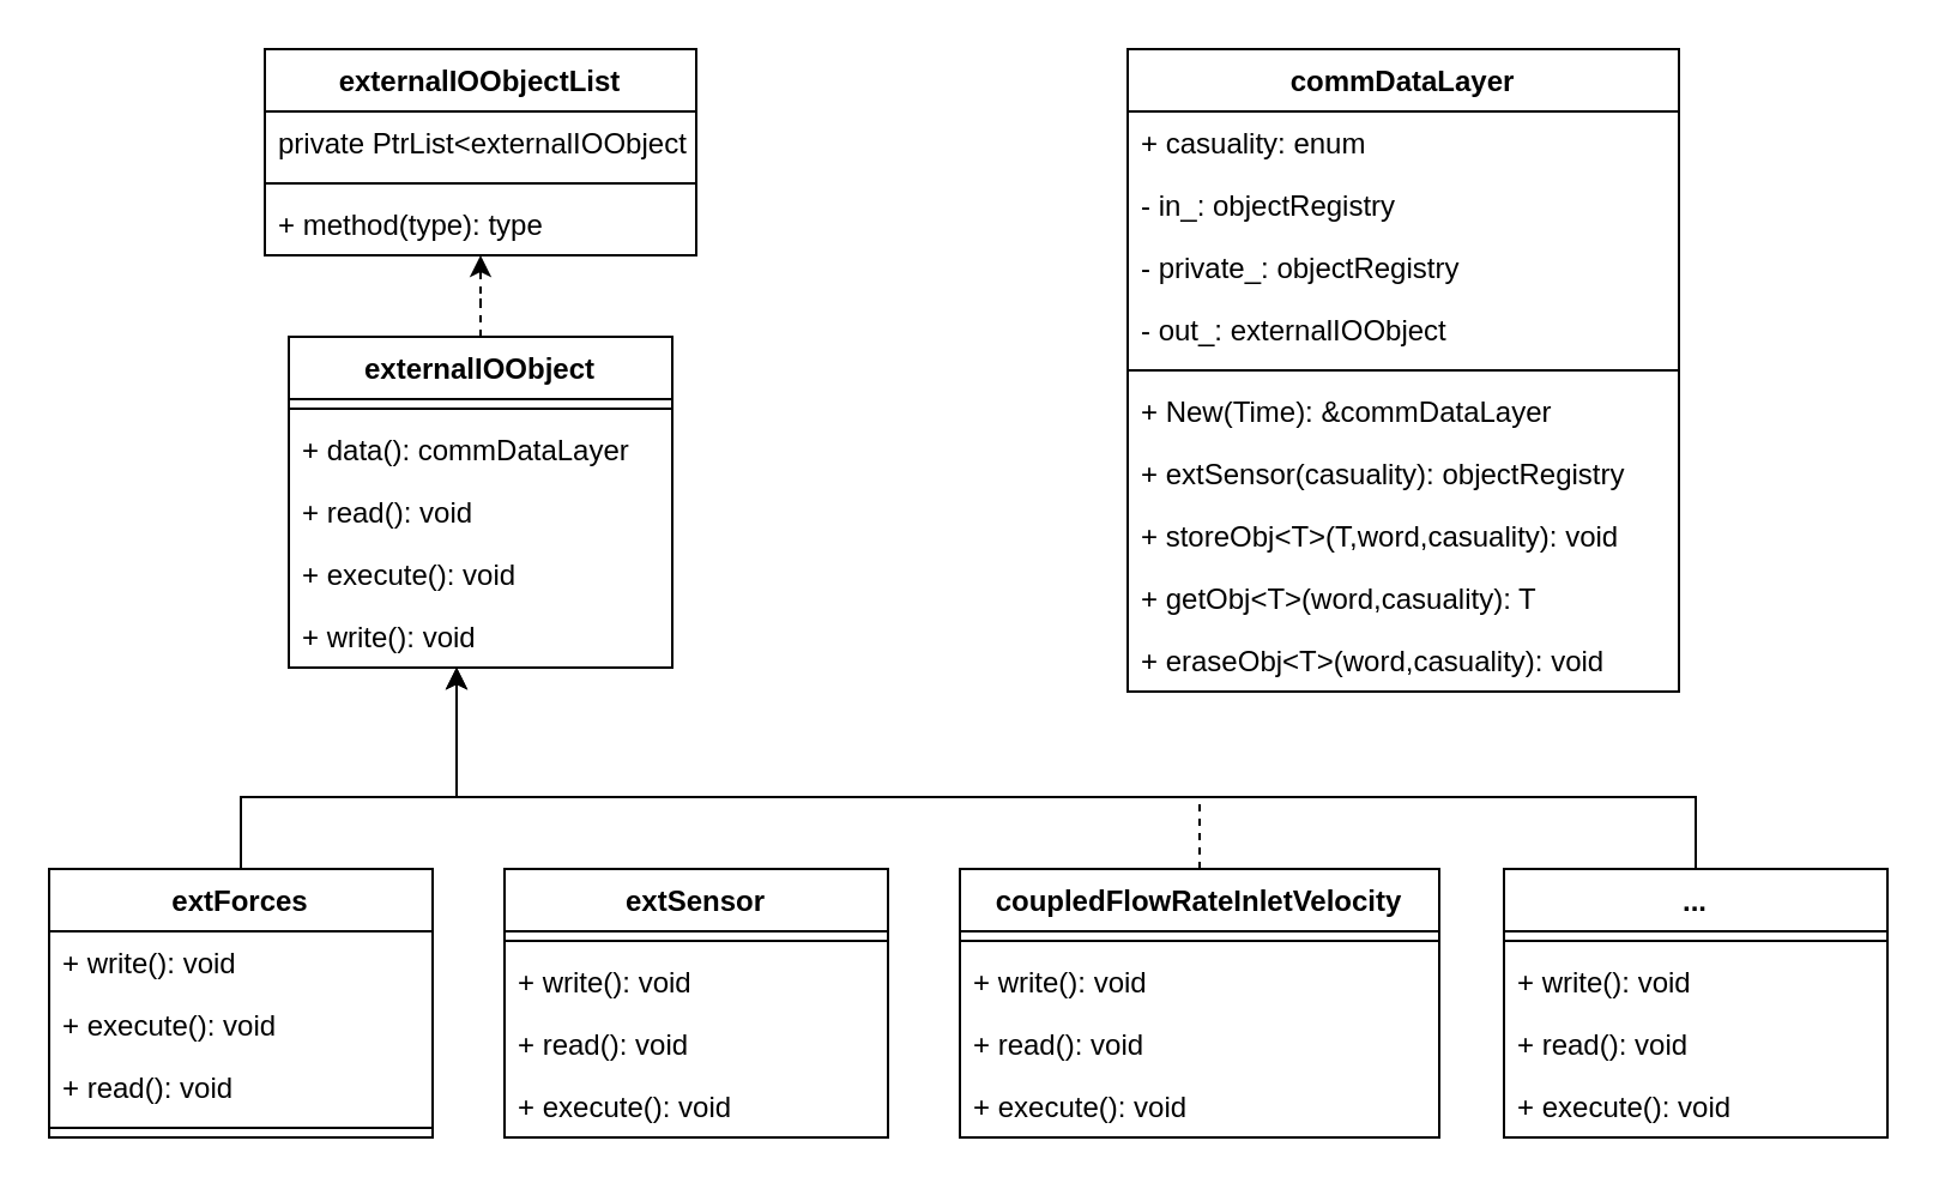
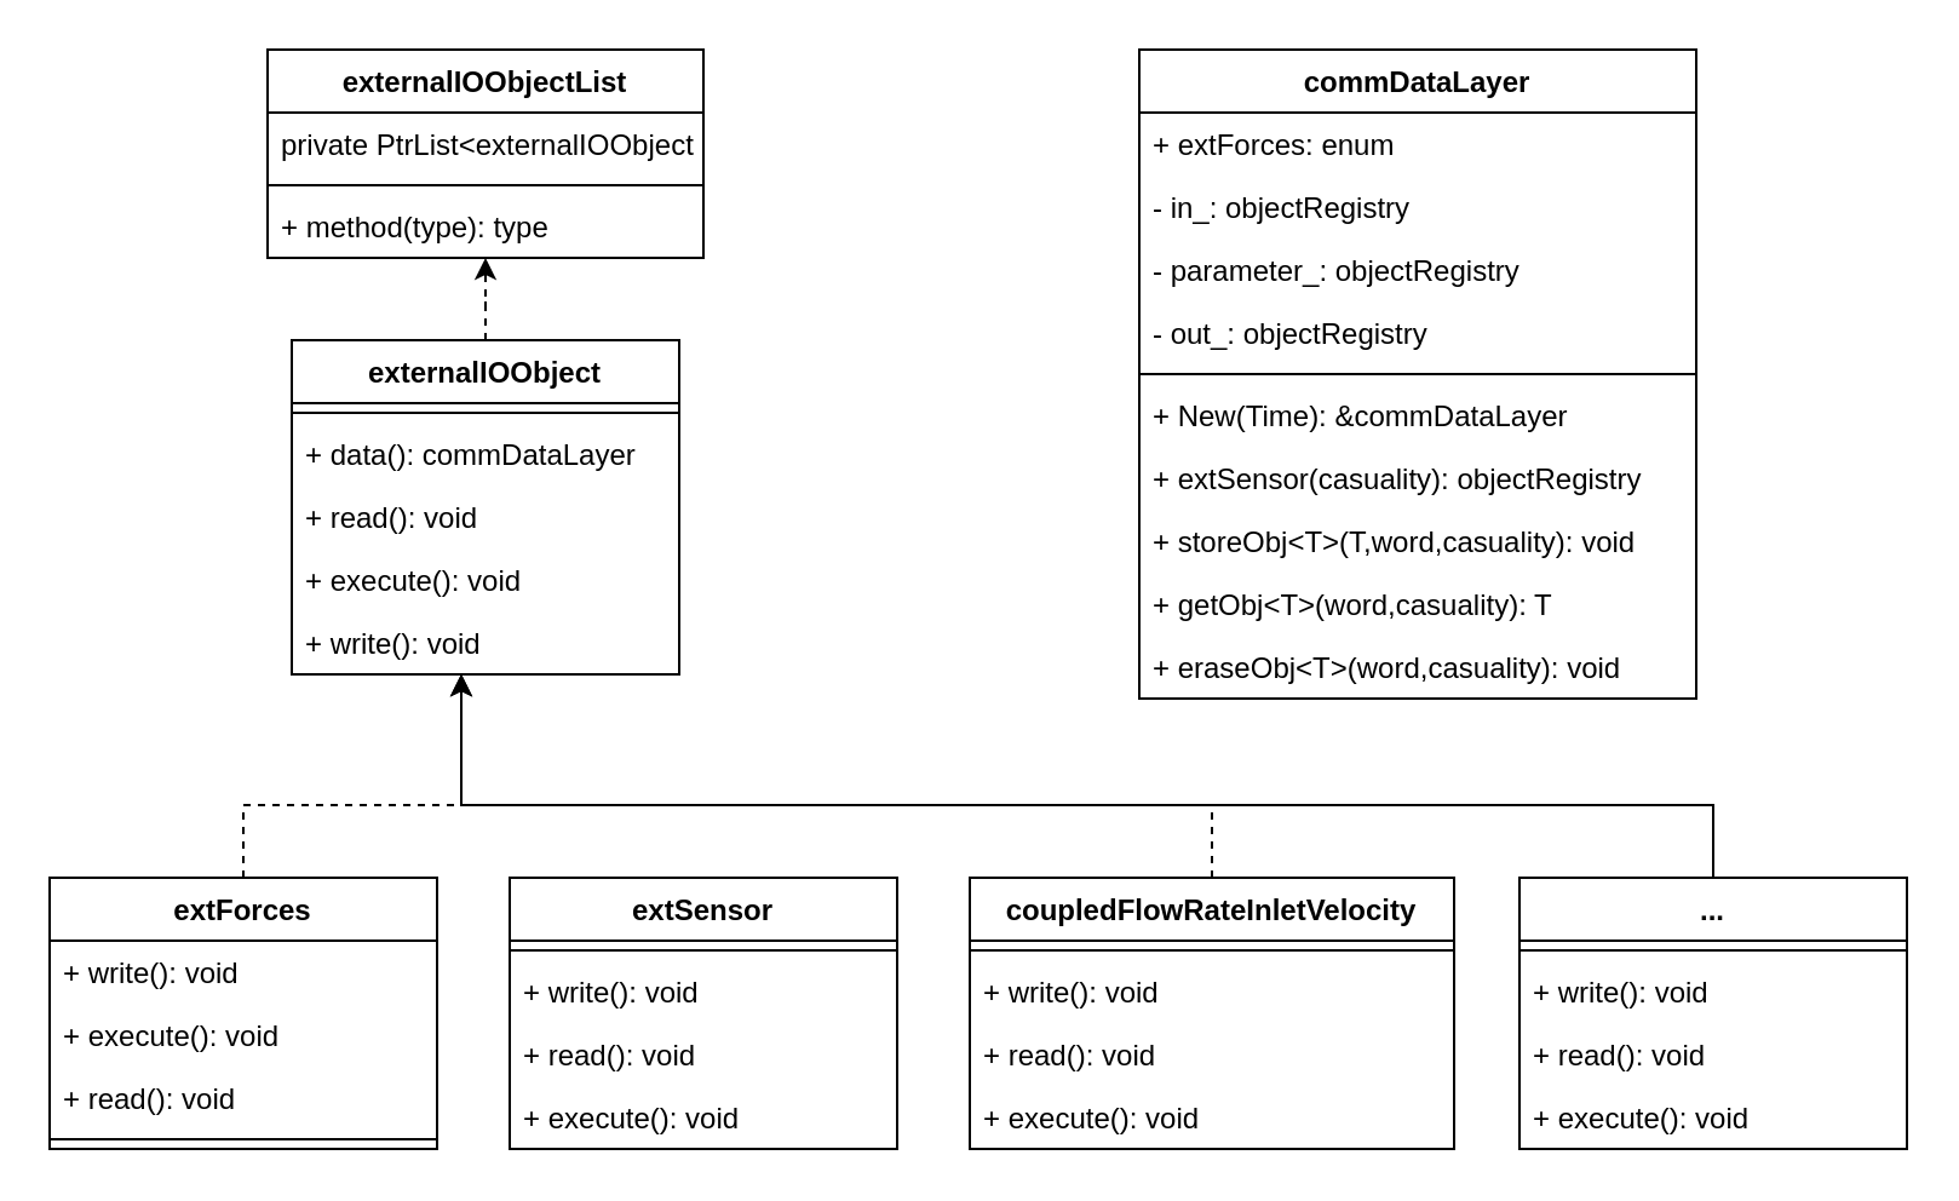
  <mxCell id="0" />
  <mxCell id="1" parent="0" />
  <mxCell id="2" style="edgeStyle=orthogonalEdgeStyle;rounded=0;orthogonalLoop=1;jettySize=auto;html=1;dashed=1;" edge="1" parent="1" source="3" target="9"><mxGeometry relative="1" as="geometry" /></mxCell>
  <mxCell id="3" value="externalIOObject" style="swimlane;fontStyle=1;align=center;verticalAlign=top;childLayout=stackLayout;horizontal=1;startSize=26;horizontalStack=0;resizeParent=1;resizeParentMax=0;resizeLast=0;collapsible=1;marginBottom=0;" vertex="1" parent="1"><mxGeometry x="120" y="140" width="160" height="138" as="geometry" /></mxCell>
  <mxCell id="4" value="" style="line;strokeWidth=1;fillColor=none;align=left;verticalAlign=middle;spacingTop=-1;spacingLeft=3;spacingRight=3;rotatable=0;labelPosition=right;points=[];portConstraint=eastwest;strokeColor=inherit;" vertex="1" parent="3"><mxGeometry y="26" width="160" height="8" as="geometry" /></mxCell>
  <mxCell id="5" value="+ data(): commDataLayer" style="text;strokeColor=none;fillColor=none;align=left;verticalAlign=top;spacingLeft=4;spacingRight=4;overflow=hidden;rotatable=0;points=[[0,0.5],[1,0.5]];portConstraint=eastwest;" vertex="1" parent="3"><mxGeometry y="34" width="160" height="26" as="geometry" /></mxCell>
  <mxCell id="6" value="+ read(): void" style="text;strokeColor=none;fillColor=none;align=left;verticalAlign=top;spacingLeft=4;spacingRight=4;overflow=hidden;rotatable=0;points=[[0,0.5],[1,0.5]];portConstraint=eastwest;" vertex="1" parent="3"><mxGeometry y="60" width="160" height="26" as="geometry" /></mxCell>
  <mxCell id="7" value="+ execute(): void" style="text;strokeColor=none;fillColor=none;align=left;verticalAlign=top;spacingLeft=4;spacingRight=4;overflow=hidden;rotatable=0;points=[[0,0.5],[1,0.5]];portConstraint=eastwest;" vertex="1" parent="3"><mxGeometry y="86" width="160" height="26" as="geometry" /></mxCell>
  <mxCell id="8" value="+ write(): void" style="text;strokeColor=none;fillColor=none;align=left;verticalAlign=top;spacingLeft=4;spacingRight=4;overflow=hidden;rotatable=0;points=[[0,0.5],[1,0.5]];portConstraint=eastwest;" vertex="1" parent="3"><mxGeometry y="112" width="160" height="26" as="geometry" /></mxCell>
  <mxCell id="9" value="externalIOObjectList" style="swimlane;fontStyle=1;align=center;verticalAlign=top;childLayout=stackLayout;horizontal=1;startSize=26;horizontalStack=0;resizeParent=1;resizeParentMax=0;resizeLast=0;collapsible=1;marginBottom=0;" vertex="1" parent="1"><mxGeometry x="110" y="20" width="180" height="86" as="geometry" /></mxCell>
  <mxCell id="10" value="private PtrList&lt;externalIOObject&gt;" style="text;strokeColor=none;fillColor=none;align=left;verticalAlign=top;spacingLeft=4;spacingRight=4;overflow=hidden;rotatable=0;points=[[0,0.5],[1,0.5]];portConstraint=eastwest;" vertex="1" parent="9"><mxGeometry y="26" width="180" height="26" as="geometry" /></mxCell>
  <mxCell id="11" value="" style="line;strokeWidth=1;fillColor=none;align=left;verticalAlign=middle;spacingTop=-1;spacingLeft=3;spacingRight=3;rotatable=0;labelPosition=right;points=[];portConstraint=eastwest;strokeColor=inherit;" vertex="1" parent="9"><mxGeometry y="52" width="180" height="8" as="geometry" /></mxCell>
  <mxCell id="12" value="+ method(type): type" style="text;strokeColor=none;fillColor=none;align=left;verticalAlign=top;spacingLeft=4;spacingRight=4;overflow=hidden;rotatable=0;points=[[0,0.5],[1,0.5]];portConstraint=eastwest;" vertex="1" parent="9"><mxGeometry y="60" width="180" height="26" as="geometry" /></mxCell>
- <mxCell id="13" style="edgeStyle=orthogonalEdgeStyle;rounded=0;orthogonalLoop=1;jettySize=auto;html=1;" edge="1" parent="1" source="14" target="3"><mxGeometry relative="1" as="geometry"><Array as="points"><mxPoint x="100" y="332" /><mxPoint x="190" y="332" /></Array></mxGeometry></mxCell>
+ <mxCell id="13" style="edgeStyle=orthogonalEdgeStyle;rounded=0;orthogonalLoop=1;jettySize=auto;html=1;dashed=1;" edge="1" parent="1" source="14" target="3"><mxGeometry relative="1" as="geometry"><Array as="points"><mxPoint x="100" y="332" /><mxPoint x="190" y="332" /></Array></mxGeometry></mxCell>
  <mxCell id="14" value="extForces" style="swimlane;fontStyle=1;align=center;verticalAlign=top;childLayout=stackLayout;horizontal=1;startSize=26;horizontalStack=0;resizeParent=1;resizeParentMax=0;resizeLast=0;collapsible=1;marginBottom=0;" vertex="1" parent="1"><mxGeometry x="20" y="362" width="160" height="112" as="geometry" /></mxCell>
  <mxCell id="15" value="+ write(): void" style="text;strokeColor=none;fillColor=none;align=left;verticalAlign=top;spacingLeft=4;spacingRight=4;overflow=hidden;rotatable=0;points=[[0,0.5],[1,0.5]];portConstraint=eastwest;" vertex="1" parent="14"><mxGeometry y="26" width="160" height="26" as="geometry" /></mxCell>
  <mxCell id="16" value="+ execute(): void" style="text;strokeColor=none;fillColor=none;align=left;verticalAlign=top;spacingLeft=4;spacingRight=4;overflow=hidden;rotatable=0;points=[[0,0.5],[1,0.5]];portConstraint=eastwest;" vertex="1" parent="14"><mxGeometry y="52" width="160" height="26" as="geometry" /></mxCell>
  <mxCell id="17" value="+ read(): void" style="text;strokeColor=none;fillColor=none;align=left;verticalAlign=top;spacingLeft=4;spacingRight=4;overflow=hidden;rotatable=0;points=[[0,0.5],[1,0.5]];portConstraint=eastwest;" vertex="1" parent="14"><mxGeometry y="78" width="160" height="26" as="geometry" /></mxCell>
  <mxCell id="18" value="" style="line;strokeWidth=1;fillColor=none;align=left;verticalAlign=middle;spacingTop=-1;spacingLeft=3;spacingRight=3;rotatable=0;labelPosition=right;points=[];portConstraint=eastwest;strokeColor=inherit;" vertex="1" parent="14"><mxGeometry y="104" width="160" height="8" as="geometry" /></mxCell>
  <mxCell id="19" value="extSensor" style="swimlane;fontStyle=1;align=center;verticalAlign=top;childLayout=stackLayout;horizontal=1;startSize=26;horizontalStack=0;resizeParent=1;resizeParentMax=0;resizeLast=0;collapsible=1;marginBottom=0;" vertex="1" parent="1"><mxGeometry x="210" y="362" width="160" height="112" as="geometry" /></mxCell>
  <mxCell id="20" value="" style="line;strokeWidth=1;fillColor=none;align=left;verticalAlign=middle;spacingTop=-1;spacingLeft=3;spacingRight=3;rotatable=0;labelPosition=right;points=[];portConstraint=eastwest;strokeColor=inherit;" vertex="1" parent="19"><mxGeometry y="26" width="160" height="8" as="geometry" /></mxCell>
  <mxCell id="21" value="+ write(): void" style="text;strokeColor=none;fillColor=none;align=left;verticalAlign=top;spacingLeft=4;spacingRight=4;overflow=hidden;rotatable=0;points=[[0,0.5],[1,0.5]];portConstraint=eastwest;" vertex="1" parent="19"><mxGeometry y="34" width="160" height="26" as="geometry" /></mxCell>
  <mxCell id="22" value="+ read(): void" style="text;strokeColor=none;fillColor=none;align=left;verticalAlign=top;spacingLeft=4;spacingRight=4;overflow=hidden;rotatable=0;points=[[0,0.5],[1,0.5]];portConstraint=eastwest;" vertex="1" parent="19"><mxGeometry y="60" width="160" height="26" as="geometry" /></mxCell>
  <mxCell id="23" value="+ execute(): void" style="text;strokeColor=none;fillColor=none;align=left;verticalAlign=top;spacingLeft=4;spacingRight=4;overflow=hidden;rotatable=0;points=[[0,0.5],[1,0.5]];portConstraint=eastwest;" vertex="1" parent="19"><mxGeometry y="86" width="160" height="26" as="geometry" /></mxCell>
  <mxCell id="24" style="edgeStyle=orthogonalEdgeStyle;rounded=0;orthogonalLoop=1;jettySize=auto;html=1;dashed=1;" edge="1" parent="1" source="25" target="3"><mxGeometry relative="1" as="geometry"><Array as="points"><mxPoint x="500" y="332" /><mxPoint x="190" y="332" /></Array></mxGeometry></mxCell>
  <mxCell id="25" value="coupledFlowRateInletVelocity" style="swimlane;fontStyle=1;align=center;verticalAlign=top;childLayout=stackLayout;horizontal=1;startSize=26;horizontalStack=0;resizeParent=1;resizeParentMax=0;resizeLast=0;collapsible=1;marginBottom=0;" vertex="1" parent="1"><mxGeometry x="400" y="362" width="200" height="112" as="geometry" /></mxCell>
  <mxCell id="26" value="" style="line;strokeWidth=1;fillColor=none;align=left;verticalAlign=middle;spacingTop=-1;spacingLeft=3;spacingRight=3;rotatable=0;labelPosition=right;points=[];portConstraint=eastwest;strokeColor=inherit;" vertex="1" parent="25"><mxGeometry y="26" width="200" height="8" as="geometry" /></mxCell>
  <mxCell id="27" value="+ write(): void" style="text;strokeColor=none;fillColor=none;align=left;verticalAlign=top;spacingLeft=4;spacingRight=4;overflow=hidden;rotatable=0;points=[[0,0.5],[1,0.5]];portConstraint=eastwest;" vertex="1" parent="25"><mxGeometry y="34" width="200" height="26" as="geometry" /></mxCell>
  <mxCell id="28" value="+ read(): void" style="text;strokeColor=none;fillColor=none;align=left;verticalAlign=top;spacingLeft=4;spacingRight=4;overflow=hidden;rotatable=0;points=[[0,0.5],[1,0.5]];portConstraint=eastwest;" vertex="1" parent="25"><mxGeometry y="60" width="200" height="26" as="geometry" /></mxCell>
  <mxCell id="29" value="+ execute(): void" style="text;strokeColor=none;fillColor=none;align=left;verticalAlign=top;spacingLeft=4;spacingRight=4;overflow=hidden;rotatable=0;points=[[0,0.5],[1,0.5]];portConstraint=eastwest;" vertex="1" parent="25"><mxGeometry y="86" width="200" height="26" as="geometry" /></mxCell>
  <mxCell id="30" style="edgeStyle=orthogonalEdgeStyle;rounded=0;orthogonalLoop=1;jettySize=auto;html=1;exitX=0.5;exitY=0;exitDx=0;exitDy=0;" edge="1" parent="1" source="31" target="3"><mxGeometry relative="1" as="geometry"><Array as="points"><mxPoint x="707" y="332" /><mxPoint x="190" y="332" /></Array></mxGeometry></mxCell>
  <mxCell id="31" value="..." style="swimlane;fontStyle=1;align=center;verticalAlign=top;childLayout=stackLayout;horizontal=1;startSize=26;horizontalStack=0;resizeParent=1;resizeParentMax=0;resizeLast=0;collapsible=1;marginBottom=0;" vertex="1" parent="1"><mxGeometry x="627" y="362" width="160" height="112" as="geometry" /></mxCell>
  <mxCell id="32" value="" style="line;strokeWidth=1;fillColor=none;align=left;verticalAlign=middle;spacingTop=-1;spacingLeft=3;spacingRight=3;rotatable=0;labelPosition=right;points=[];portConstraint=eastwest;strokeColor=inherit;" vertex="1" parent="31"><mxGeometry y="26" width="160" height="8" as="geometry" /></mxCell>
  <mxCell id="33" value="+ write(): void" style="text;strokeColor=none;fillColor=none;align=left;verticalAlign=top;spacingLeft=4;spacingRight=4;overflow=hidden;rotatable=0;points=[[0,0.5],[1,0.5]];portConstraint=eastwest;" vertex="1" parent="31"><mxGeometry y="34" width="160" height="26" as="geometry" /></mxCell>
  <mxCell id="34" value="+ read(): void" style="text;strokeColor=none;fillColor=none;align=left;verticalAlign=top;spacingLeft=4;spacingRight=4;overflow=hidden;rotatable=0;points=[[0,0.5],[1,0.5]];portConstraint=eastwest;" vertex="1" parent="31"><mxGeometry y="60" width="160" height="26" as="geometry" /></mxCell>
  <mxCell id="35" value="+ execute(): void" style="text;strokeColor=none;fillColor=none;align=left;verticalAlign=top;spacingLeft=4;spacingRight=4;overflow=hidden;rotatable=0;points=[[0,0.5],[1,0.5]];portConstraint=eastwest;" vertex="1" parent="31"><mxGeometry y="86" width="160" height="26" as="geometry" /></mxCell>
  <mxCell id="36" value="commDataLayer" style="swimlane;fontStyle=1;align=center;verticalAlign=top;childLayout=stackLayout;horizontal=1;startSize=26;horizontalStack=0;resizeParent=1;resizeParentMax=0;resizeLast=0;collapsible=1;marginBottom=0;" vertex="1" parent="1"><mxGeometry x="470" y="20" width="230" height="268" as="geometry" /></mxCell>
- <mxCell id="37" value="+ casuality: enum" style="text;strokeColor=none;fillColor=none;align=left;verticalAlign=top;spacingLeft=4;spacingRight=4;overflow=hidden;rotatable=0;points=[[0,0.5],[1,0.5]];portConstraint=eastwest;" vertex="1" parent="36"><mxGeometry y="26" width="230" height="26" as="geometry" /></mxCell>
+ <mxCell id="37" value="+ extForces: enum" style="text;strokeColor=none;fillColor=none;align=left;verticalAlign=top;spacingLeft=4;spacingRight=4;overflow=hidden;rotatable=0;points=[[0,0.5],[1,0.5]];portConstraint=eastwest;" vertex="1" parent="36"><mxGeometry y="26" width="230" height="26" as="geometry" /></mxCell>
  <mxCell id="38" value="- in_: objectRegistry" style="text;strokeColor=none;fillColor=none;align=left;verticalAlign=top;spacingLeft=4;spacingRight=4;overflow=hidden;rotatable=0;points=[[0,0.5],[1,0.5]];portConstraint=eastwest;" vertex="1" parent="36"><mxGeometry y="52" width="230" height="26" as="geometry" /></mxCell>
- <mxCell id="39" value="- private_: objectRegistry" style="text;strokeColor=none;fillColor=none;align=left;verticalAlign=top;spacingLeft=4;spacingRight=4;overflow=hidden;rotatable=0;points=[[0,0.5],[1,0.5]];portConstraint=eastwest;" vertex="1" parent="36"><mxGeometry y="78" width="230" height="26" as="geometry" /></mxCell>
- <mxCell id="40" value="- out_: externalIOObject" style="text;strokeColor=none;fillColor=none;align=left;verticalAlign=top;spacingLeft=4;spacingRight=4;overflow=hidden;rotatable=0;points=[[0,0.5],[1,0.5]];portConstraint=eastwest;" vertex="1" parent="36"><mxGeometry y="104" width="230" height="26" as="geometry" /></mxCell>
+ <mxCell id="39" value="- parameter_: objectRegistry" style="text;strokeColor=none;fillColor=none;align=left;verticalAlign=top;spacingLeft=4;spacingRight=4;overflow=hidden;rotatable=0;points=[[0,0.5],[1,0.5]];portConstraint=eastwest;" vertex="1" parent="36"><mxGeometry y="78" width="230" height="26" as="geometry" /></mxCell>
+ <mxCell id="40" value="- out_: objectRegistry" style="text;strokeColor=none;fillColor=none;align=left;verticalAlign=top;spacingLeft=4;spacingRight=4;overflow=hidden;rotatable=0;points=[[0,0.5],[1,0.5]];portConstraint=eastwest;" vertex="1" parent="36"><mxGeometry y="104" width="230" height="26" as="geometry" /></mxCell>
  <mxCell id="41" value="" style="line;strokeWidth=1;fillColor=none;align=left;verticalAlign=middle;spacingTop=-1;spacingLeft=3;spacingRight=3;rotatable=0;labelPosition=right;points=[];portConstraint=eastwest;strokeColor=inherit;" vertex="1" parent="36"><mxGeometry y="130" width="230" height="8" as="geometry" /></mxCell>
  <mxCell id="42" value="+ New(Time): &amp;commDataLayer" style="text;strokeColor=none;fillColor=none;align=left;verticalAlign=top;spacingLeft=4;spacingRight=4;overflow=hidden;rotatable=0;points=[[0,0.5],[1,0.5]];portConstraint=eastwest;" vertex="1" parent="36"><mxGeometry y="138" width="230" height="26" as="geometry" /></mxCell>
  <mxCell id="43" value="+ extSensor(casuality): objectRegistry" style="text;strokeColor=none;fillColor=none;align=left;verticalAlign=top;spacingLeft=4;spacingRight=4;overflow=hidden;rotatable=0;points=[[0,0.5],[1,0.5]];portConstraint=eastwest;" vertex="1" parent="36"><mxGeometry y="164" width="230" height="26" as="geometry" /></mxCell>
  <mxCell id="44" value="+ storeObj&lt;T&gt;(T,word,casuality): void" style="text;strokeColor=none;fillColor=none;align=left;verticalAlign=top;spacingLeft=4;spacingRight=4;overflow=hidden;rotatable=0;points=[[0,0.5],[1,0.5]];portConstraint=eastwest;" vertex="1" parent="36"><mxGeometry y="190" width="230" height="26" as="geometry" /></mxCell>
  <mxCell id="45" value="+ getObj&lt;T&gt;(word,casuality): T" style="text;strokeColor=none;fillColor=none;align=left;verticalAlign=top;spacingLeft=4;spacingRight=4;overflow=hidden;rotatable=0;points=[[0,0.5],[1,0.5]];portConstraint=eastwest;" vertex="1" parent="36"><mxGeometry y="216" width="230" height="26" as="geometry" /></mxCell>
  <mxCell id="46" value="+ eraseObj&lt;T&gt;(word,casuality): void" style="text;strokeColor=none;fillColor=none;align=left;verticalAlign=top;spacingLeft=4;spacingRight=4;overflow=hidden;rotatable=0;points=[[0,0.5],[1,0.5]];portConstraint=eastwest;" vertex="1" parent="36"><mxGeometry y="242" width="230" height="26" as="geometry" /></mxCell>
